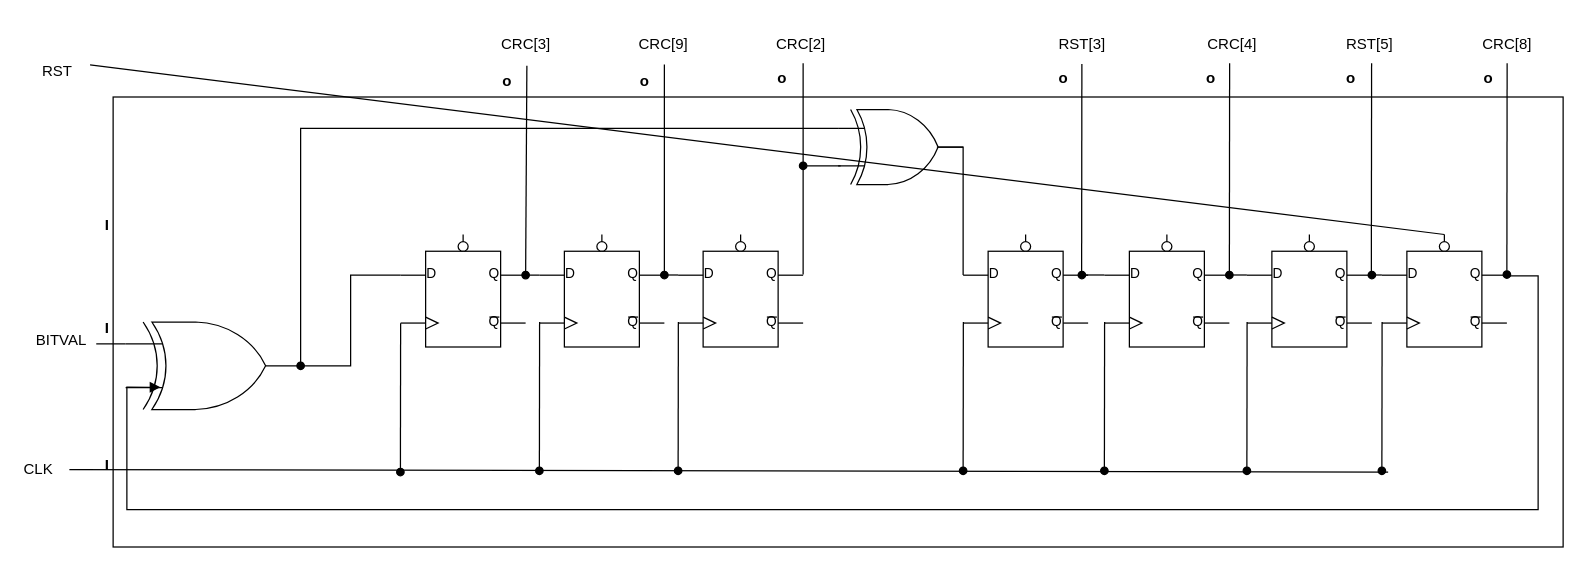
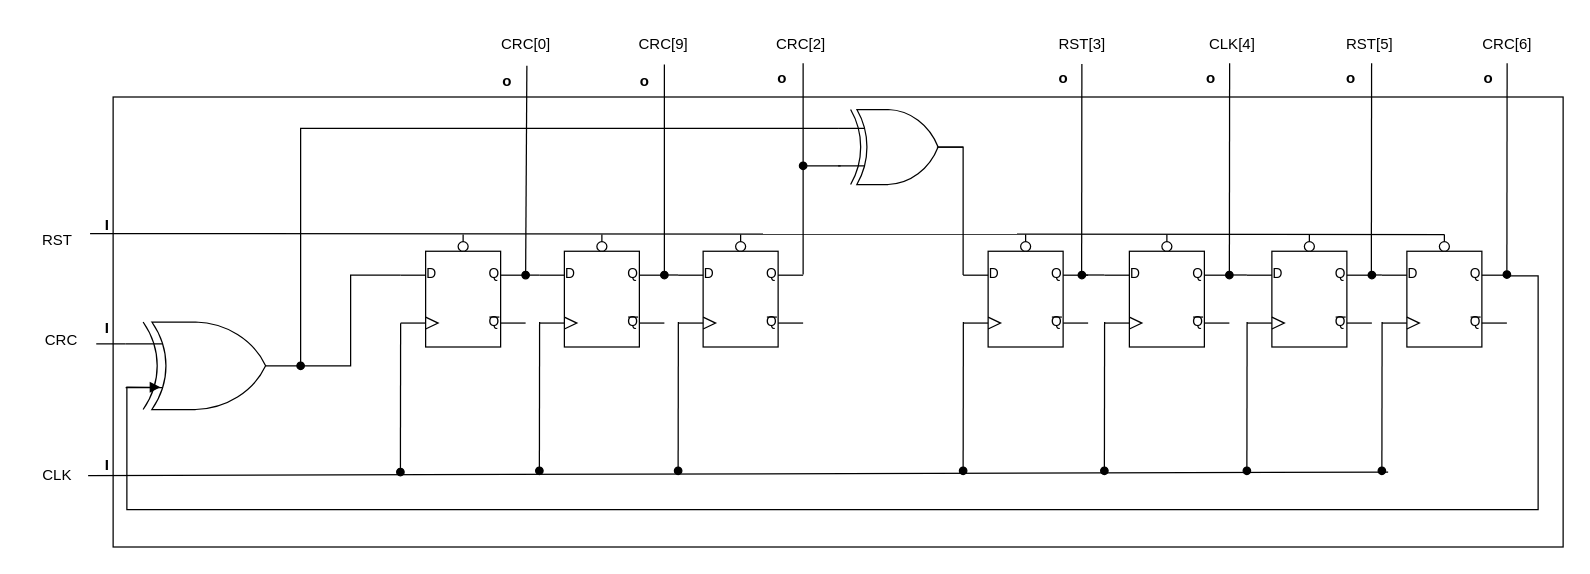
  <mxCell id="0" />
  <mxCell id="1" parent="0" />
  <mxCell id="2" value="" style="rounded=0;whiteSpace=wrap;html=1;" parent="1" vertex="1"><mxGeometry x="90" y="77" width="1160" height="360" as="geometry" /></mxCell>
  <mxCell id="3" value="" style="verticalLabelPosition=bottom;shadow=0;dashed=0;align=center;html=1;verticalAlign=top;shape=mxgraph.electrical.logic_gates.logic_gate;operation=xor;" parent="1" vertex="1"><mxGeometry x="100" y="257" width="140" height="70" as="geometry" /></mxCell>
- <mxCell id="4" value="BITVAL&amp;nbsp;" style="text;html=1;align=center;verticalAlign=middle;resizable=0;points=[];autosize=1;strokeColor=none;fillColor=none;" parent="1" vertex="1"><mxGeometry x="20" y="257" width="60" height="30" as="geometry" /></mxCell>
+ <mxCell id="4" value="CRC&amp;nbsp;" style="text;html=1;align=center;verticalAlign=middle;resizable=0;points=[];autosize=1;strokeColor=none;fillColor=none;" parent="1" vertex="1"><mxGeometry x="20" y="257" width="60" height="30" as="geometry" /></mxCell>
  <mxCell id="5" style="edgeStyle=orthogonalEdgeStyle;rounded=0;orthogonalLoop=1;jettySize=auto;html=1;exitX=1;exitY=0.5;exitDx=0;exitDy=0;exitPerimeter=0;endArrow=none;endFill=0;entryX=0;entryY=0.36;entryDx=0;entryDy=0;entryPerimeter=0;startArrow=oval;startFill=1;" parent="1" source="3" target="10" edge="1"><mxGeometry relative="1" as="geometry"><mxPoint x="300" y="217" as="targetPoint" /></mxGeometry></mxCell>
  <mxCell id="6" style="edgeStyle=orthogonalEdgeStyle;rounded=0;orthogonalLoop=1;jettySize=auto;html=1;exitX=0;exitY=0.75;exitDx=0;exitDy=0;exitPerimeter=0;endArrow=oval;endFill=1;" parent="1" edge="1"><mxGeometry relative="1" as="geometry"><mxPoint x="642" y="132.167" as="targetPoint" /><mxPoint x="672" y="132" as="sourcePoint" /></mxGeometry></mxCell>
  <mxCell id="7" value="" style="verticalLabelPosition=bottom;shadow=0;dashed=0;align=center;html=1;verticalAlign=top;shape=mxgraph.electrical.logic_gates.logic_gate;operation=xor;" parent="1" vertex="1"><mxGeometry x="670" y="87" width="100" height="60" as="geometry" /></mxCell>
  <mxCell id="8" style="edgeStyle=orthogonalEdgeStyle;rounded=0;orthogonalLoop=1;jettySize=auto;html=1;exitX=1;exitY=0.36;exitDx=0;exitDy=0;exitPerimeter=0;" parent="1" source="10" edge="1"><mxGeometry relative="1" as="geometry"><mxPoint x="420.056" y="219.278" as="targetPoint" /></mxGeometry></mxCell>
  <mxCell id="9" style="rounded=0;orthogonalLoop=1;jettySize=auto;html=1;endArrow=oval;endFill=1;" parent="1" edge="1"><mxGeometry relative="1" as="geometry"><mxPoint x="319.824" y="377" as="targetPoint" /><mxPoint x="320" y="258" as="sourcePoint" /></mxGeometry></mxCell>
  <mxCell id="10" value="" style="verticalLabelPosition=bottom;shadow=0;dashed=0;align=center;html=1;verticalAlign=top;shape=mxgraph.electrical.logic_gates.d_type_flip-flop_with_clear_2;" parent="1" vertex="1"><mxGeometry x="320" y="187" width="100" height="90" as="geometry" /></mxCell>
  <mxCell id="11" style="edgeStyle=orthogonalEdgeStyle;rounded=0;orthogonalLoop=1;jettySize=auto;html=1;exitX=0;exitY=0.36;exitDx=0;exitDy=0;exitPerimeter=0;endArrow=oval;endFill=1;" parent="1" source="12" edge="1"><mxGeometry relative="1" as="geometry"><mxPoint x="420" y="219.429" as="targetPoint" /></mxGeometry></mxCell>
  <mxCell id="12" value="" style="verticalLabelPosition=bottom;shadow=0;dashed=0;align=center;html=1;verticalAlign=top;shape=mxgraph.electrical.logic_gates.d_type_flip-flop_with_clear_2;" parent="1" vertex="1"><mxGeometry x="431" y="187" width="100" height="90" as="geometry" /></mxCell>
  <mxCell id="13" value="" style="endArrow=none;html=1;rounded=0;" parent="1" source="14" edge="1"><mxGeometry width="50" height="50" relative="1" as="geometry"><mxPoint x="280" y="377" as="sourcePoint" /><mxPoint x="1110" y="377" as="targetPoint" /></mxGeometry></mxCell>
- <mxCell id="14" value="CLK" style="text;html=1;align=center;verticalAlign=middle;resizable=0;points=[];autosize=1;strokeColor=none;fillColor=none;" parent="1" vertex="1"><mxGeometry x="5" y="360" width="50" height="30" as="geometry" /></mxCell>
+ <mxCell id="14" value="CLK" style="text;html=1;align=center;verticalAlign=middle;resizable=0;points=[];autosize=1;strokeColor=none;fillColor=none;" parent="1" vertex="1"><mxGeometry x="20" y="365" width="50" height="30" as="geometry" /></mxCell>
  <mxCell id="15" value="" style="endArrow=none;html=1;rounded=0;entryX=0.5;entryY=0;entryDx=0;entryDy=0;entryPerimeter=0;exitX=1.031;exitY=0.31;exitDx=0;exitDy=0;exitPerimeter=0;" parent="1" source="16" target="42" edge="1"><mxGeometry width="50" height="50" relative="1" as="geometry"><mxPoint x="275" y="186.43" as="sourcePoint" /><mxPoint x="1150" y="187" as="targetPoint" /></mxGeometry></mxCell>
- <mxCell id="16" value="RST" style="text;html=1;align=center;verticalAlign=middle;resizable=0;points=[];autosize=1;strokeColor=none;fillColor=none;" parent="1" vertex="1"><mxGeometry x="20" y="42" width="50" height="30" as="geometry" /></mxCell>
+ <mxCell id="16" value="RST" style="text;html=1;align=center;verticalAlign=middle;resizable=0;points=[];autosize=1;strokeColor=none;fillColor=none;" parent="1" vertex="1"><mxGeometry x="20" y="177" width="50" height="30" as="geometry" /></mxCell>
  <mxCell id="17" value="" style="verticalLabelPosition=bottom;shadow=0;dashed=0;align=center;html=1;verticalAlign=top;shape=mxgraph.electrical.logic_gates.d_type_flip-flop_with_clear_2;" parent="1" vertex="1"><mxGeometry x="542" y="187" width="100" height="90" as="geometry" /></mxCell>
  <mxCell id="18" style="edgeStyle=orthogonalEdgeStyle;rounded=0;orthogonalLoop=1;jettySize=auto;html=1;exitX=1;exitY=0.36;exitDx=0;exitDy=0;exitPerimeter=0;" parent="1" source="19" edge="1"><mxGeometry relative="1" as="geometry"><mxPoint x="869.966" y="219.517" as="targetPoint" /></mxGeometry></mxCell>
  <mxCell id="19" value="" style="verticalLabelPosition=bottom;shadow=0;dashed=0;align=center;html=1;verticalAlign=top;shape=mxgraph.electrical.logic_gates.d_type_flip-flop_with_clear_2;" parent="1" vertex="1"><mxGeometry x="770" y="187" width="100" height="90" as="geometry" /></mxCell>
  <mxCell id="20" style="edgeStyle=orthogonalEdgeStyle;rounded=0;orthogonalLoop=1;jettySize=auto;html=1;exitX=0;exitY=0.36;exitDx=0;exitDy=0;exitPerimeter=0;endArrow=oval;endFill=1;" parent="1" source="21" edge="1"><mxGeometry relative="1" as="geometry"><mxPoint x="865" y="219.517" as="targetPoint" /></mxGeometry></mxCell>
  <mxCell id="21" value="" style="verticalLabelPosition=bottom;shadow=0;dashed=0;align=center;html=1;verticalAlign=top;shape=mxgraph.electrical.logic_gates.d_type_flip-flop_with_clear_2;" parent="1" vertex="1"><mxGeometry x="883" y="187" width="100" height="90" as="geometry" /></mxCell>
  <mxCell id="22" value="" style="verticalLabelPosition=bottom;shadow=0;dashed=0;align=center;html=1;verticalAlign=top;shape=mxgraph.electrical.logic_gates.d_type_flip-flop_with_clear_2;" parent="1" vertex="1"><mxGeometry x="997" y="187" width="100" height="90" as="geometry" /></mxCell>
  <mxCell id="23" style="rounded=0;orthogonalLoop=1;jettySize=auto;html=1;endArrow=oval;endFill=1;" parent="1" edge="1"><mxGeometry relative="1" as="geometry"><mxPoint x="431.004" y="376" as="targetPoint" /><mxPoint x="431.18" y="257" as="sourcePoint" /></mxGeometry></mxCell>
  <mxCell id="24" style="rounded=0;orthogonalLoop=1;jettySize=auto;html=1;endArrow=oval;endFill=1;" parent="1" edge="1"><mxGeometry relative="1" as="geometry"><mxPoint x="542.004" y="376" as="targetPoint" /><mxPoint x="542.18" y="257" as="sourcePoint" /></mxGeometry></mxCell>
  <mxCell id="25" style="rounded=0;orthogonalLoop=1;jettySize=auto;html=1;endArrow=oval;endFill=1;" parent="1" edge="1"><mxGeometry relative="1" as="geometry"><mxPoint x="770.004" y="376" as="targetPoint" /><mxPoint x="770.18" y="257" as="sourcePoint" /></mxGeometry></mxCell>
  <mxCell id="26" style="rounded=0;orthogonalLoop=1;jettySize=auto;html=1;endArrow=oval;endFill=1;" parent="1" edge="1"><mxGeometry relative="1" as="geometry"><mxPoint x="883.004" y="376" as="targetPoint" /><mxPoint x="883.18" y="257" as="sourcePoint" /></mxGeometry></mxCell>
  <mxCell id="27" style="rounded=0;orthogonalLoop=1;jettySize=auto;html=1;endArrow=oval;endFill=1;" parent="1" edge="1"><mxGeometry relative="1" as="geometry"><mxPoint x="997.004" y="376" as="targetPoint" /><mxPoint x="997.18" y="257" as="sourcePoint" /></mxGeometry></mxCell>
  <mxCell id="28" style="rounded=0;orthogonalLoop=1;jettySize=auto;html=1;endArrow=oval;endFill=1;" parent="1" edge="1"><mxGeometry relative="1" as="geometry"><mxPoint x="1105.004" y="376" as="targetPoint" /><mxPoint x="1105.18" y="257" as="sourcePoint" /></mxGeometry></mxCell>
  <mxCell id="29" style="rounded=0;orthogonalLoop=1;jettySize=auto;html=1;endArrow=none;endFill=0;" parent="1" edge="1"><mxGeometry relative="1" as="geometry"><mxPoint x="420.004" y="220" as="targetPoint" /><mxPoint x="421" y="52" as="sourcePoint" /></mxGeometry></mxCell>
- <mxCell id="30" value="CRC[3]" style="text;html=1;align=center;verticalAlign=middle;resizable=0;points=[];autosize=1;strokeColor=none;fillColor=none;" parent="1" vertex="1"><mxGeometry x="390" y="20" width="60" height="30" as="geometry" /></mxCell>
+ <mxCell id="30" value="CRC[0]" style="text;html=1;align=center;verticalAlign=middle;resizable=0;points=[];autosize=1;strokeColor=none;fillColor=none;" parent="1" vertex="1"><mxGeometry x="390" y="20" width="60" height="30" as="geometry" /></mxCell>
  <mxCell id="31" style="edgeStyle=orthogonalEdgeStyle;rounded=0;orthogonalLoop=1;jettySize=auto;html=1;exitX=1;exitY=0.36;exitDx=0;exitDy=0;exitPerimeter=0;" parent="1" edge="1"><mxGeometry relative="1" as="geometry"><mxPoint x="531.056" y="219.278" as="targetPoint" /><mxPoint x="531" y="219" as="sourcePoint" /></mxGeometry></mxCell>
  <mxCell id="32" style="rounded=0;orthogonalLoop=1;jettySize=auto;html=1;endArrow=none;endFill=0;" parent="1" edge="1"><mxGeometry relative="1" as="geometry"><mxPoint x="531.004" y="220" as="targetPoint" /><mxPoint x="531" y="51" as="sourcePoint" /></mxGeometry></mxCell>
  <mxCell id="33" style="edgeStyle=orthogonalEdgeStyle;rounded=0;orthogonalLoop=1;jettySize=auto;html=1;exitX=0;exitY=0.36;exitDx=0;exitDy=0;exitPerimeter=0;entryX=1;entryY=0.36;entryDx=0;entryDy=0;entryPerimeter=0;endArrow=oval;endFill=1;" parent="1" source="17" target="12" edge="1"><mxGeometry relative="1" as="geometry" /></mxCell>
  <mxCell id="34" value="CRC[9]" style="text;html=1;align=center;verticalAlign=middle;resizable=0;points=[];autosize=1;strokeColor=none;fillColor=none;" parent="1" vertex="1"><mxGeometry x="500" y="20" width="60" height="30" as="geometry" /></mxCell>
  <mxCell id="35" style="edgeStyle=orthogonalEdgeStyle;rounded=0;orthogonalLoop=1;jettySize=auto;html=1;exitX=1;exitY=0.36;exitDx=0;exitDy=0;exitPerimeter=0;" parent="1" edge="1"><mxGeometry relative="1" as="geometry"><mxPoint x="872.056" y="219.278" as="targetPoint" /><mxPoint x="872" y="219" as="sourcePoint" /></mxGeometry></mxCell>
  <mxCell id="36" style="edgeStyle=orthogonalEdgeStyle;rounded=0;orthogonalLoop=1;jettySize=auto;html=1;exitX=1;exitY=0.36;exitDx=0;exitDy=0;exitPerimeter=0;" parent="1" edge="1"><mxGeometry relative="1" as="geometry"><mxPoint x="866.056" y="219.278" as="targetPoint" /><mxPoint x="866" y="219" as="sourcePoint" /></mxGeometry></mxCell>
  <mxCell id="37" style="rounded=0;orthogonalLoop=1;jettySize=auto;html=1;endArrow=none;endFill=0;exitX=0.5;exitY=1.017;exitDx=0;exitDy=0;exitPerimeter=0;" parent="1" source="39" edge="1"><mxGeometry relative="1" as="geometry"><mxPoint x="864.804" y="220" as="targetPoint" /><mxPoint x="864.8" y="167" as="sourcePoint" /></mxGeometry></mxCell>
  <mxCell id="38" value="CRC[2]" style="text;html=1;align=center;verticalAlign=middle;resizable=0;points=[];autosize=1;strokeColor=none;fillColor=none;" parent="1" vertex="1"><mxGeometry x="610" y="20" width="60" height="30" as="geometry" /></mxCell>
  <mxCell id="39" value="RST[3]" style="text;html=1;align=center;verticalAlign=middle;resizable=0;points=[];autosize=1;strokeColor=none;fillColor=none;" parent="1" vertex="1"><mxGeometry x="835" y="20" width="60" height="30" as="geometry" /></mxCell>
  <mxCell id="40" style="edgeStyle=orthogonalEdgeStyle;rounded=0;orthogonalLoop=1;jettySize=auto;html=1;exitX=0;exitY=0.36;exitDx=0;exitDy=0;exitPerimeter=0;entryX=1;entryY=0.36;entryDx=0;entryDy=0;entryPerimeter=0;endArrow=oval;endFill=1;" parent="1" source="22" target="21" edge="1"><mxGeometry relative="1" as="geometry" /></mxCell>
- <mxCell id="41" value="CRC[4]" style="text;html=1;align=center;verticalAlign=middle;resizable=0;points=[];autosize=1;strokeColor=none;fillColor=none;" parent="1" vertex="1"><mxGeometry x="955" y="20" width="60" height="30" as="geometry" /></mxCell>
+ <mxCell id="41" value="CLK[4]" style="text;html=1;align=center;verticalAlign=middle;resizable=0;points=[];autosize=1;strokeColor=none;fillColor=none;" parent="1" vertex="1"><mxGeometry x="955" y="20" width="60" height="30" as="geometry" /></mxCell>
  <mxCell id="42" value="" style="verticalLabelPosition=bottom;shadow=0;dashed=0;align=center;html=1;verticalAlign=top;shape=mxgraph.electrical.logic_gates.d_type_flip-flop_with_clear_2;" parent="1" vertex="1"><mxGeometry x="1105" y="187" width="100" height="90" as="geometry" /></mxCell>
  <mxCell id="43" style="edgeStyle=orthogonalEdgeStyle;rounded=0;orthogonalLoop=1;jettySize=auto;html=1;exitX=0;exitY=0.36;exitDx=0;exitDy=0;exitPerimeter=0;entryX=1;entryY=0.36;entryDx=0;entryDy=0;entryPerimeter=0;endArrow=oval;endFill=1;" parent="1" source="42" target="22" edge="1"><mxGeometry relative="1" as="geometry" /></mxCell>
  <mxCell id="44" value="RST[5]" style="text;html=1;align=center;verticalAlign=middle;resizable=0;points=[];autosize=1;strokeColor=none;fillColor=none;" parent="1" vertex="1"><mxGeometry x="1065" y="20" width="60" height="30" as="geometry" /></mxCell>
  <mxCell id="45" style="rounded=0;orthogonalLoop=1;jettySize=auto;html=1;endArrow=none;endFill=0;exitX=0.199;exitY=0.746;exitDx=0;exitDy=0;exitPerimeter=0;edgeStyle=orthogonalEdgeStyle;startArrow=block;startFill=1;" parent="1" source="3" edge="1"><mxGeometry relative="1" as="geometry"><mxPoint x="1205.004" y="220" as="targetPoint" /><mxPoint x="1205" y="167" as="sourcePoint" /><Array as="points"><mxPoint x="101" y="309" /><mxPoint x="101" y="407" /><mxPoint x="1230" y="407" /><mxPoint x="1230" y="220" /></Array></mxGeometry></mxCell>
- <mxCell id="46" value="CRC[8]" style="text;html=1;align=center;verticalAlign=middle;resizable=0;points=[];autosize=1;strokeColor=none;fillColor=none;" parent="1" vertex="1"><mxGeometry x="1175" y="20" width="60" height="30" as="geometry" /></mxCell>
+ <mxCell id="46" value="CRC[6]" style="text;html=1;align=center;verticalAlign=middle;resizable=0;points=[];autosize=1;strokeColor=none;fillColor=none;" parent="1" vertex="1"><mxGeometry x="1175" y="20" width="60" height="30" as="geometry" /></mxCell>
  <mxCell id="47" value="" style="endArrow=none;html=1;rounded=0;edgeStyle=orthogonalEdgeStyle;entryX=0;entryY=0.25;entryDx=0;entryDy=0;entryPerimeter=0;exitX=1;exitY=0.5;exitDx=0;exitDy=0;exitPerimeter=0;" parent="1" source="3" target="7" edge="1"><mxGeometry width="50" height="50" relative="1" as="geometry"><mxPoint x="224.43" y="157" as="sourcePoint" /><mxPoint x="274.43" y="107" as="targetPoint" /><Array as="points"><mxPoint x="240" y="102" /></Array></mxGeometry></mxCell>
  <mxCell id="48" style="edgeStyle=orthogonalEdgeStyle;rounded=0;orthogonalLoop=1;jettySize=auto;html=1;exitX=1;exitY=0.5;exitDx=0;exitDy=0;exitPerimeter=0;entryX=0;entryY=0.36;entryDx=0;entryDy=0;entryPerimeter=0;endArrow=none;endFill=0;" parent="1" target="19" edge="1"><mxGeometry relative="1" as="geometry"><mxPoint x="749" y="117" as="sourcePoint" /><Array as="points"><mxPoint x="770" y="117" /></Array></mxGeometry></mxCell>
  <mxCell id="49" style="rounded=0;orthogonalLoop=1;jettySize=auto;html=1;endArrow=none;endFill=0;" parent="1" edge="1"><mxGeometry relative="1" as="geometry"><mxPoint x="642.004" y="219" as="targetPoint" /><mxPoint x="642" y="50" as="sourcePoint" /></mxGeometry></mxCell>
  <mxCell id="50" style="rounded=0;orthogonalLoop=1;jettySize=auto;html=1;endArrow=none;endFill=0;exitX=0.5;exitY=1.017;exitDx=0;exitDy=0;exitPerimeter=0;" parent="1" edge="1"><mxGeometry relative="1" as="geometry"><mxPoint x="983.004" y="219" as="targetPoint" /><mxPoint x="983.2" y="50" as="sourcePoint" /></mxGeometry></mxCell>
  <mxCell id="51" style="rounded=0;orthogonalLoop=1;jettySize=auto;html=1;endArrow=none;endFill=0;exitX=0.5;exitY=1.017;exitDx=0;exitDy=0;exitPerimeter=0;" parent="1" edge="1"><mxGeometry relative="1" as="geometry"><mxPoint x="1096.584" y="219" as="targetPoint" /><mxPoint x="1096.78" y="50" as="sourcePoint" /></mxGeometry></mxCell>
  <mxCell id="52" style="rounded=0;orthogonalLoop=1;jettySize=auto;html=1;endArrow=oval;endFill=1;exitX=0.5;exitY=1.017;exitDx=0;exitDy=0;exitPerimeter=0;" parent="1" edge="1"><mxGeometry relative="1" as="geometry"><mxPoint x="1205.004" y="219" as="targetPoint" /><mxPoint x="1205.2" y="50" as="sourcePoint" /></mxGeometry></mxCell>
  <mxCell id="53" style="edgeStyle=orthogonalEdgeStyle;rounded=0;orthogonalLoop=1;jettySize=auto;html=1;exitX=0;exitY=0.25;exitDx=0;exitDy=0;exitPerimeter=0;entryX=0.941;entryY=0.551;entryDx=0;entryDy=0;entryPerimeter=0;endArrow=none;endFill=0;" parent="1" source="3" target="4" edge="1"><mxGeometry relative="1" as="geometry" /></mxCell>
  <mxCell id="54" value="&lt;b&gt;I&lt;/b&gt;" style="text;html=1;align=center;verticalAlign=middle;resizable=0;points=[];autosize=1;strokeColor=none;fillColor=none;" parent="1" vertex="1"><mxGeometry x="70" y="165" width="30" height="30" as="geometry" /></mxCell>
  <mxCell id="55" value="&lt;b&gt;I&lt;/b&gt;" style="text;html=1;align=center;verticalAlign=middle;resizable=0;points=[];autosize=1;strokeColor=none;fillColor=none;" parent="1" vertex="1"><mxGeometry x="70" y="247" width="30" height="30" as="geometry" /></mxCell>
  <mxCell id="56" value="&lt;b&gt;I&lt;/b&gt;" style="text;html=1;align=center;verticalAlign=middle;resizable=0;points=[];autosize=1;strokeColor=none;fillColor=none;" parent="1" vertex="1"><mxGeometry x="70" y="357" width="30" height="30" as="geometry" /></mxCell>
  <mxCell id="57" value="&lt;b&gt;o&lt;/b&gt;" style="text;html=1;align=center;verticalAlign=middle;resizable=0;points=[];autosize=1;strokeColor=none;fillColor=none;" parent="1" vertex="1"><mxGeometry x="390" y="50" width="30" height="30" as="geometry" /></mxCell>
  <mxCell id="58" value="&lt;b&gt;o&lt;/b&gt;" style="text;html=1;align=center;verticalAlign=middle;resizable=0;points=[];autosize=1;strokeColor=none;fillColor=none;" parent="1" vertex="1"><mxGeometry x="500" y="50" width="30" height="30" as="geometry" /></mxCell>
  <mxCell id="59" value="&lt;b&gt;o&lt;/b&gt;" style="text;html=1;align=center;verticalAlign=middle;resizable=0;points=[];autosize=1;strokeColor=none;fillColor=none;" parent="1" vertex="1"><mxGeometry x="610" y="47" width="30" height="30" as="geometry" /></mxCell>
  <mxCell id="60" value="&lt;b&gt;o&lt;/b&gt;" style="text;html=1;align=center;verticalAlign=middle;resizable=0;points=[];autosize=1;strokeColor=none;fillColor=none;" parent="1" vertex="1"><mxGeometry x="835" y="47" width="30" height="30" as="geometry" /></mxCell>
  <mxCell id="61" value="&lt;b&gt;o&lt;/b&gt;" style="text;html=1;align=center;verticalAlign=middle;resizable=0;points=[];autosize=1;strokeColor=none;fillColor=none;" parent="1" vertex="1"><mxGeometry x="953" y="47" width="30" height="30" as="geometry" /></mxCell>
  <mxCell id="62" value="&lt;b&gt;o&lt;/b&gt;" style="text;html=1;align=center;verticalAlign=middle;resizable=0;points=[];autosize=1;strokeColor=none;fillColor=none;" parent="1" vertex="1"><mxGeometry x="1065" y="47" width="30" height="30" as="geometry" /></mxCell>
  <mxCell id="63" value="&lt;b&gt;o&lt;/b&gt;" style="text;html=1;align=center;verticalAlign=middle;resizable=0;points=[];autosize=1;strokeColor=none;fillColor=none;" parent="1" vertex="1"><mxGeometry x="1175" y="47" width="30" height="30" as="geometry" /></mxCell>
